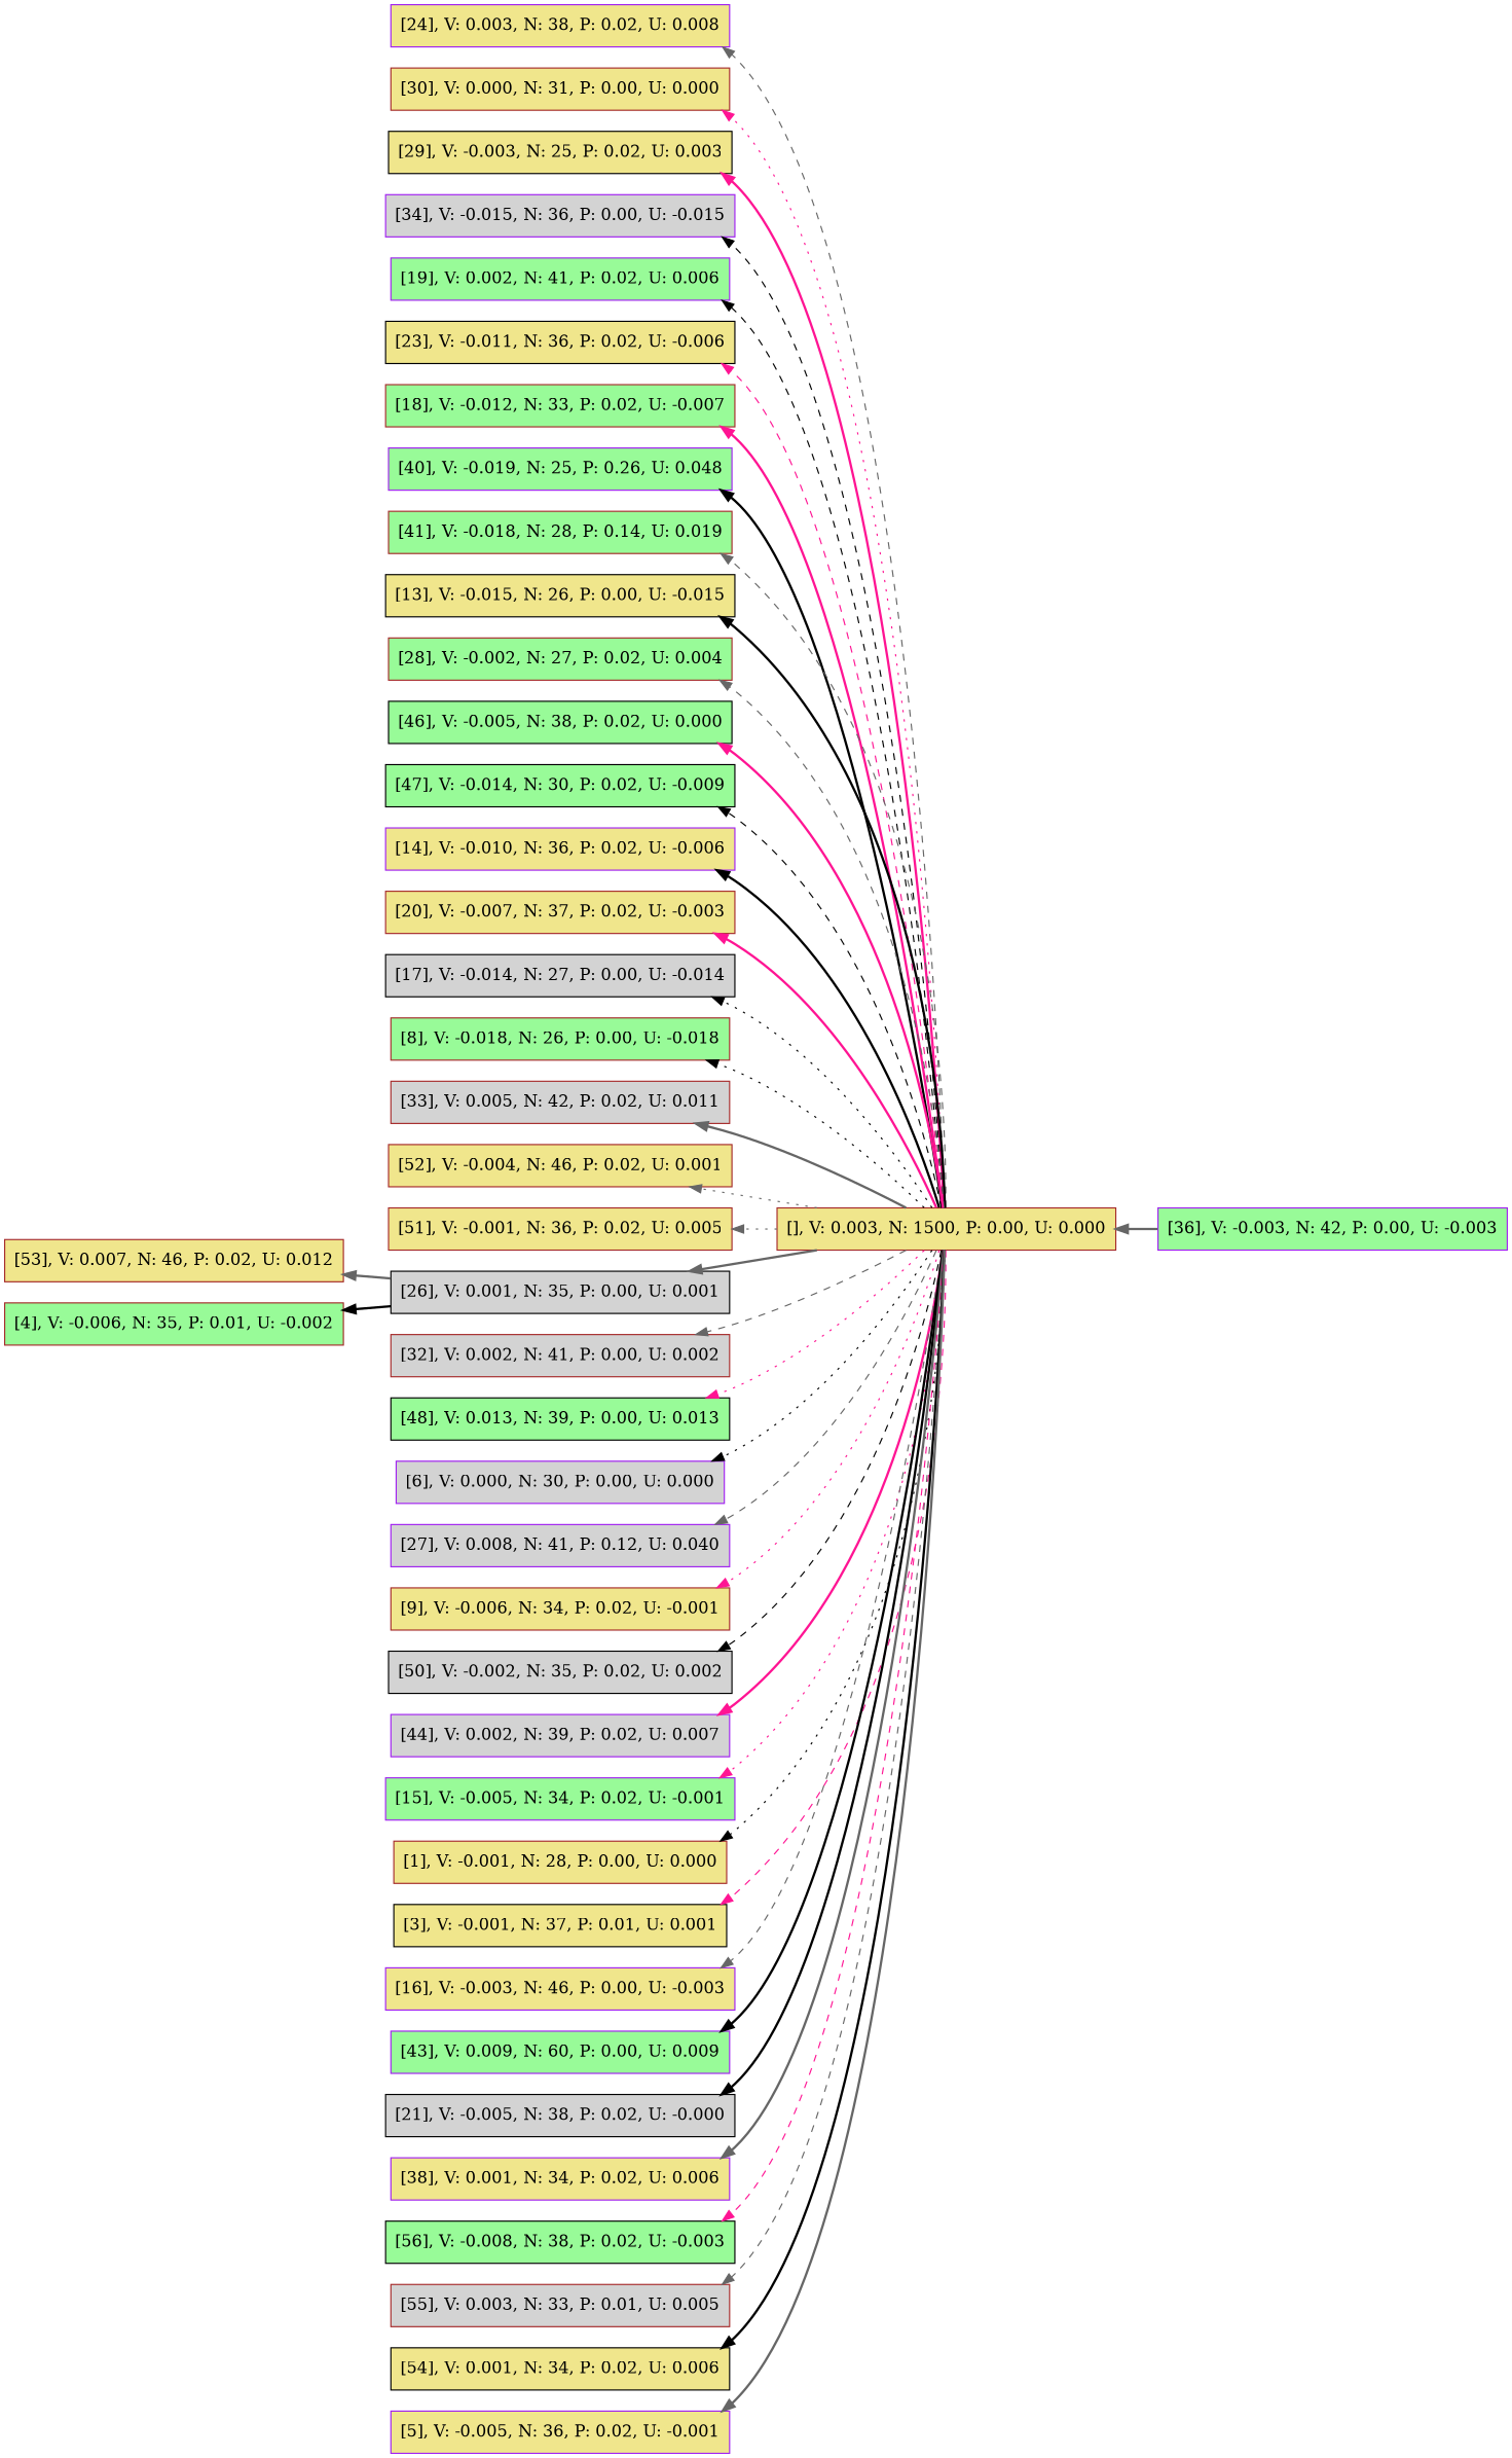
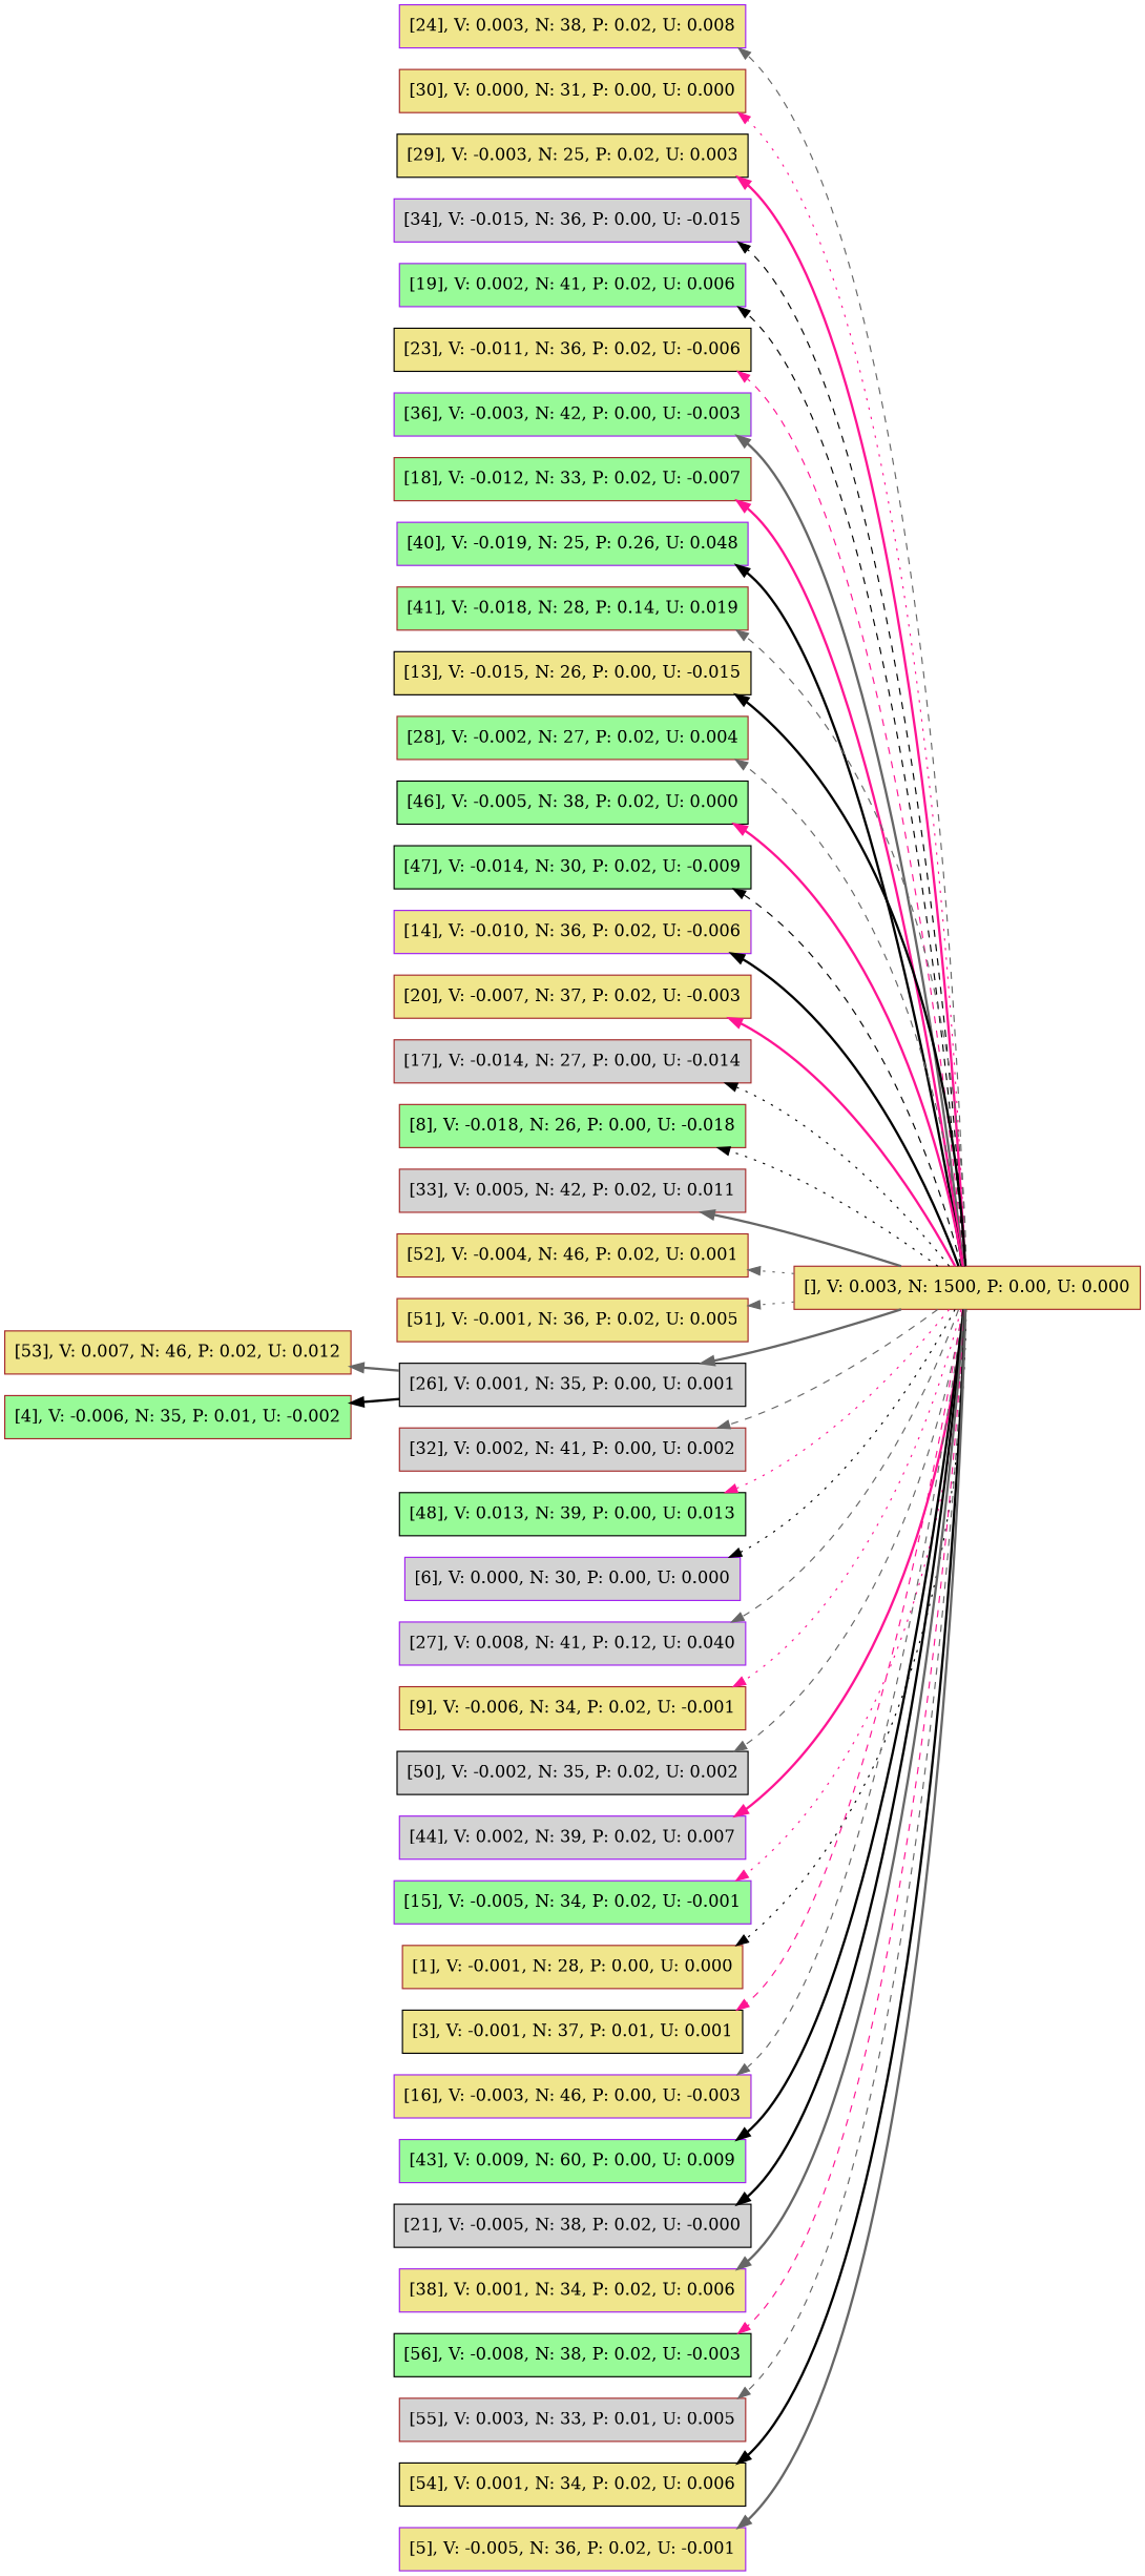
  strict digraph {
    rankdir=RL
    node [color=brown fillcolor=khaki shape=box style=filled]
    edge [color=gray40 style=bold]
    n1 [label="[], V: 0.003, N: 1500, P: 0.00, U: 0.000"]
    n2 [color=purple label="[24], V: 0.003, N: 38, P: 0.02, U: 0.008"]
    n3 [label="[30], V: 0.000, N: 31, P: 0.00, U: 0.000"]
    n4 [color=black label="[29], V: -0.003, N: 25, P: 0.02, U: 0.003"]
    n5 [color=purple fillcolor=lightgrey label="[34], V: -0.015, N: 36, P: 0.00, U: -0.015"]
    n6 [color=purple fillcolor=palegreen label="[19], V: 0.002, N: 41, P: 0.02, U: 0.006"]
    n7 [color=black label="[23], V: -0.011, N: 36, P: 0.02, U: -0.006"]
    n8 [color=purple fillcolor=palegreen label="[36], V: -0.003, N: 42, P: 0.00, U: -0.003"]
    n9 [fillcolor=palegreen label="[18], V: -0.012, N: 33, P: 0.02, U: -0.007"]
    n10 [color=purple fillcolor=palegreen label="[40], V: -0.019, N: 25, P: 0.26, U: 0.048"]
    n11 [fillcolor=palegreen label="[41], V: -0.018, N: 28, P: 0.14, U: 0.019"]
    n12 [color=black label="[13], V: -0.015, N: 26, P: 0.00, U: -0.015"]
    n13 [fillcolor=palegreen label="[28], V: -0.002, N: 27, P: 0.02, U: 0.004"]
    n14 [color=black fillcolor=palegreen label="[46], V: -0.005, N: 38, P: 0.02, U: 0.000"]
    n15 [color=black fillcolor=palegreen label="[47], V: -0.014, N: 30, P: 0.02, U: -0.009"]
    n16 [color=purple label="[14], V: -0.010, N: 36, P: 0.02, U: -0.006"]
    n17 [label="[20], V: -0.007, N: 37, P: 0.02, U: -0.003"]
-   n18 [color=black fillcolor=lightgrey label="[17], V: -0.014, N: 27, P: 0.00, U: -0.014"]
+   n18 [fillcolor=lightgrey label="[17], V: -0.014, N: 27, P: 0.00, U: -0.014"]
    n19 [fillcolor=palegreen label="[8], V: -0.018, N: 26, P: 0.00, U: -0.018"]
    n20 [fillcolor=lightgrey label="[33], V: 0.005, N: 42, P: 0.02, U: 0.011"]
    n21 [label="[52], V: -0.004, N: 46, P: 0.02, U: 0.001"]
    n22 [label="[51], V: -0.001, N: 36, P: 0.02, U: 0.005"]
    n23 [color=black fillcolor=lightgrey label="[26], V: 0.001, N: 35, P: 0.00, U: 0.001"]
    n24 [fillcolor=lightgrey label="[32], V: 0.002, N: 41, P: 0.00, U: 0.002"]
    n25 [color=black fillcolor=palegreen label="[48], V: 0.013, N: 39, P: 0.00, U: 0.013"]
    n26 [color=purple fillcolor=lightgrey label="[6], V: 0.000, N: 30, P: 0.00, U: 0.000"]
    n27 [color=purple fillcolor=lightgrey label="[27], V: 0.008, N: 41, P: 0.12, U: 0.040"]
    n28 [label="[9], V: -0.006, N: 34, P: 0.02, U: -0.001"]
    n29 [color=black fillcolor=lightgrey label="[50], V: -0.002, N: 35, P: 0.02, U: 0.002"]
    n30 [color=purple fillcolor=lightgrey label="[44], V: 0.002, N: 39, P: 0.02, U: 0.007"]
    n31 [color=purple fillcolor=palegreen label="[15], V: -0.005, N: 34, P: 0.02, U: -0.001"]
    n32 [label="[1], V: -0.001, N: 28, P: 0.00, U: 0.000"]
    n33 [color=black label="[3], V: -0.001, N: 37, P: 0.01, U: 0.001"]
    n34 [color=purple label="[16], V: -0.003, N: 46, P: 0.00, U: -0.003"]
    n35 [color=purple fillcolor=palegreen label="[43], V: 0.009, N: 60, P: 0.00, U: 0.009"]
    n36 [color=black fillcolor=lightgrey label="[21], V: -0.005, N: 38, P: 0.02, U: -0.000"]
    n37 [color=purple label="[38], V: 0.001, N: 34, P: 0.02, U: 0.006"]
    n38 [color=black fillcolor=palegreen label="[56], V: -0.008, N: 38, P: 0.02, U: -0.003"]
    n39 [fillcolor=lightgrey label="[55], V: 0.003, N: 33, P: 0.01, U: 0.005"]
    n40 [color=black label="[54], V: 0.001, N: 34, P: 0.02, U: 0.006"]
    n41 [color=purple label="[5], V: -0.005, N: 36, P: 0.02, U: -0.001"]
    n42 [label="[53], V: 0.007, N: 46, P: 0.02, U: 0.012"]
    n43 [fillcolor=palegreen label="[4], V: -0.006, N: 35, P: 0.01, U: -0.002"]
    n1 -> n2 [style=dashed]
    n1 -> n3 [color=deeppink style=dotted]
    n1 -> n4 [color=deeppink]
    n1 -> n5 [color=black style=dashed]
    n1 -> n6 [color=black style=dashed]
    n1 -> n7 [color=deeppink style=dashed]
-   n8 -> n1
+   n1 -> n8
    n1 -> n9 [color=deeppink]
    n1 -> n10 [color=black]
    n1 -> n11 [style=dashed]
    n1 -> n12 [color=black]
    n1 -> n13 [style=dashed]
    n1 -> n14 [color=deeppink]
    n1 -> n15 [color=black style=dashed]
    n1 -> n16 [color=black]
    n1 -> n17 [color=deeppink]
    n1 -> n18 [color=black style=dotted]
    n1 -> n19 [color=black style=dotted]
    n1 -> n20
    n1 -> n21 [style=dotted]
    n1 -> n22 [style=dotted]
    n1 -> n23
    n1 -> n24 [style=dashed]
    n1 -> n25 [color=deeppink style=dotted]
    n1 -> n26 [color=black style=dotted]
    n1 -> n27 [style=dashed]
    n1 -> n28 [color=deeppink style=dotted]
-   n1 -> n29 [color=black style=dashed]
+   n1 -> n29 [style=dashed]
    n1 -> n30 [color=deeppink]
    n1 -> n31 [color=deeppink style=dotted]
    n1 -> n32 [color=black style=dotted]
    n1 -> n33 [color=deeppink style=dashed]
    n1 -> n34 [style=dashed]
    n1 -> n35 [color=black]
    n1 -> n36 [color=black]
    n1 -> n37
    n1 -> n38 [color=deeppink style=dashed]
    n1 -> n39 [style=dashed]
    n1 -> n40 [color=black]
    n1 -> n41
    n23 -> n42
    n23 -> n43 [color=black]
  }
